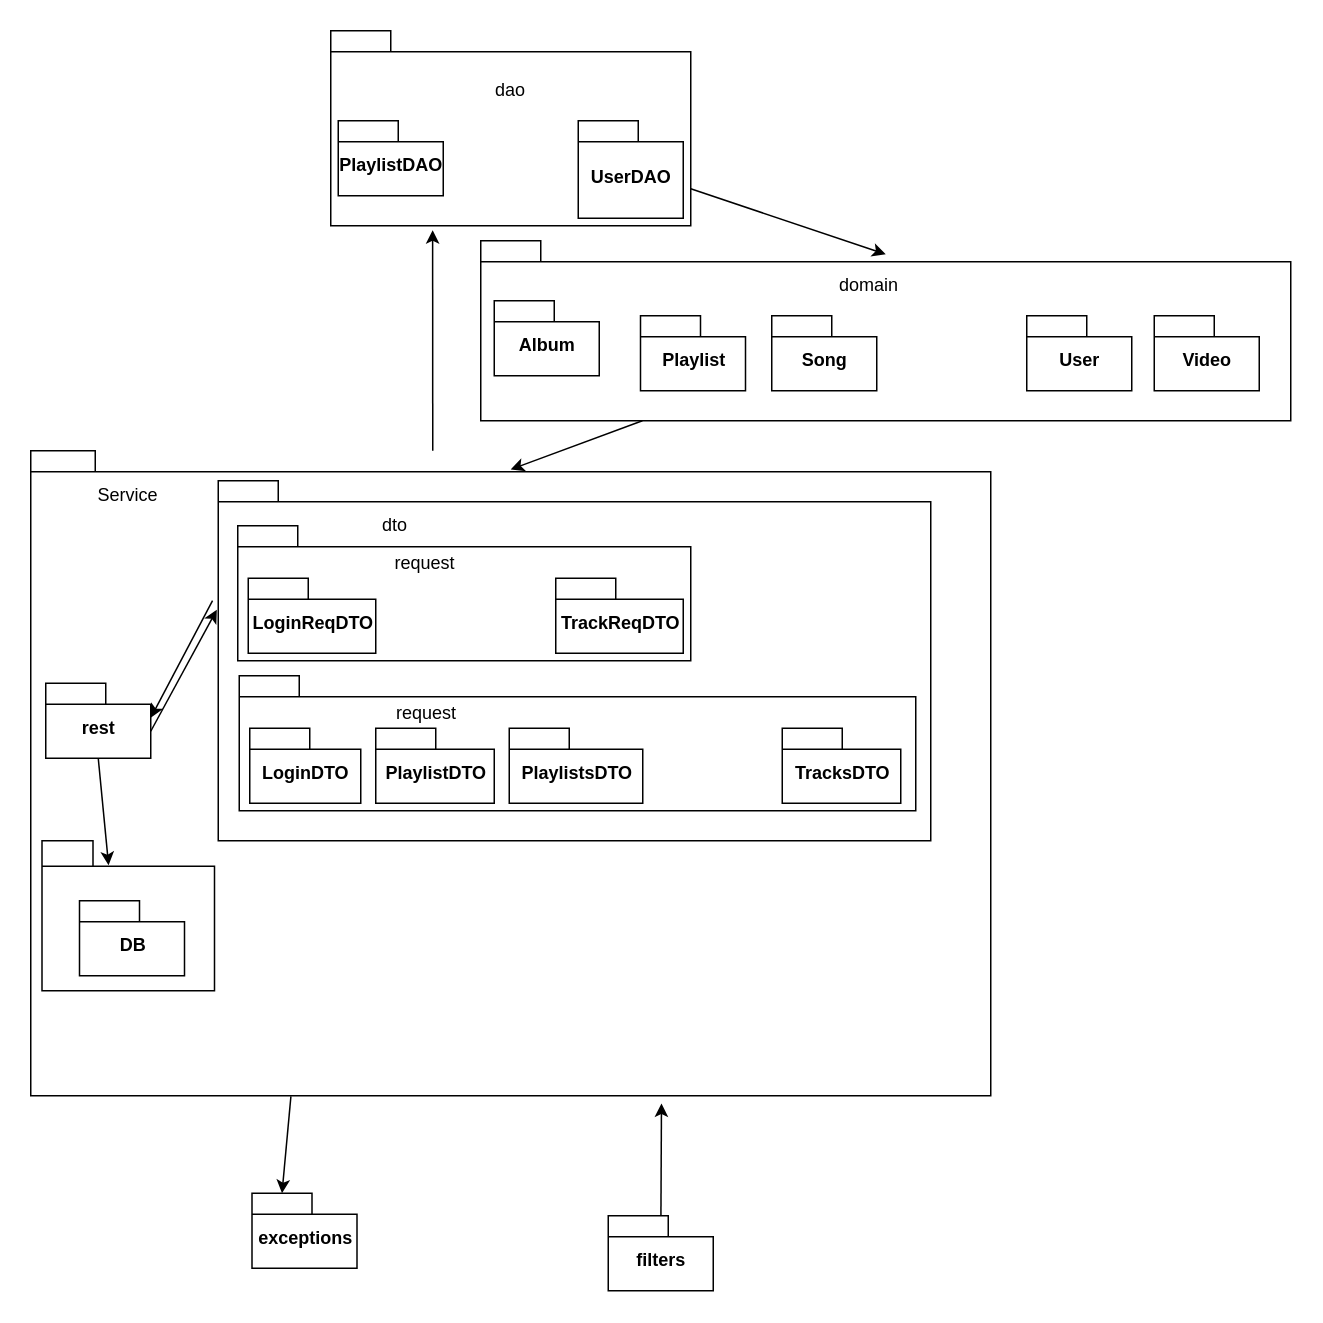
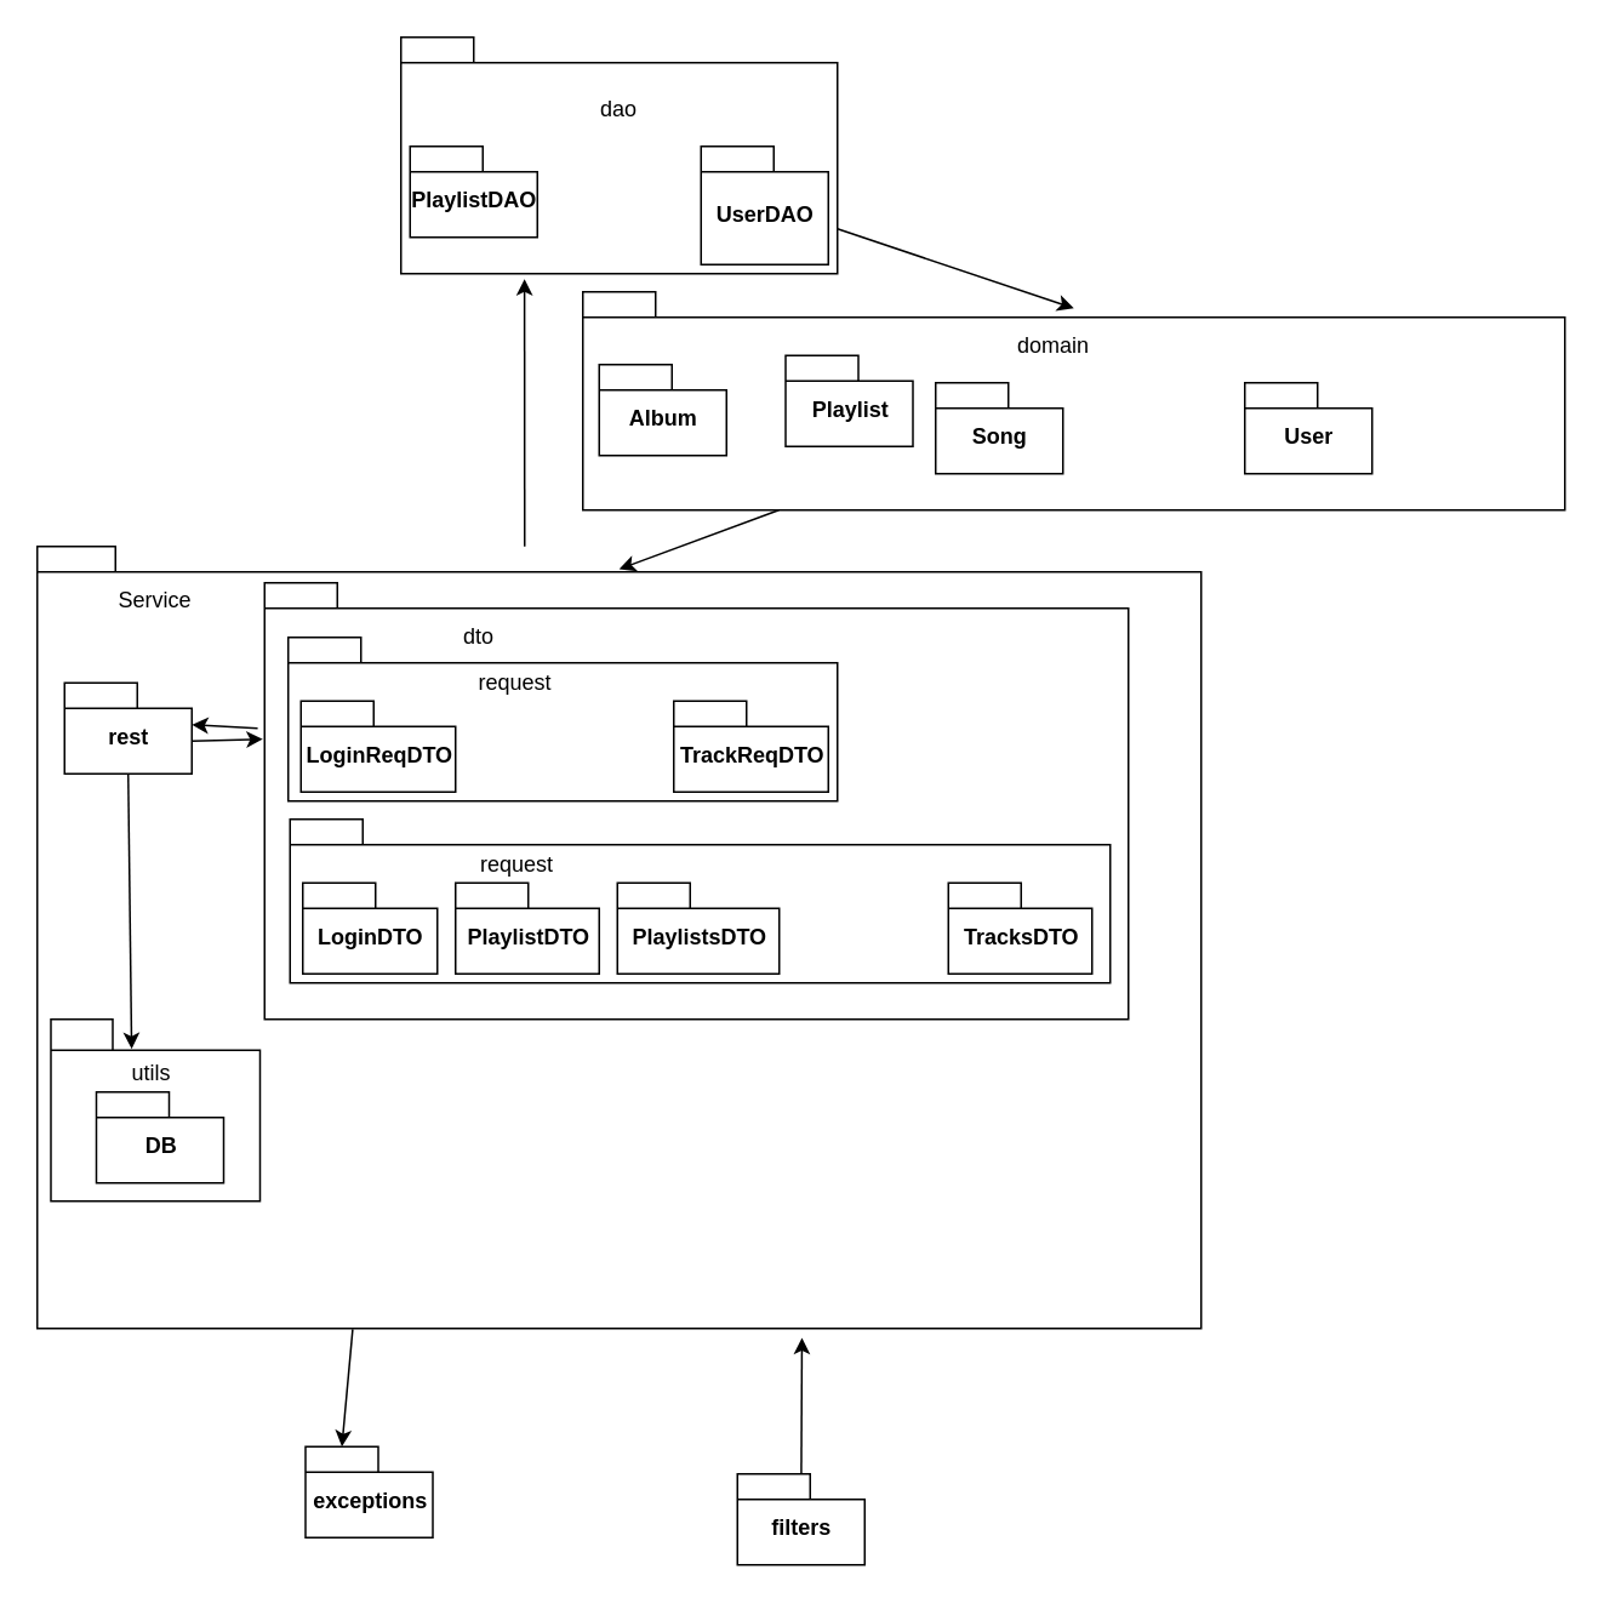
  <mxCell id="0" />
  <mxCell id="1" parent="0" />
  <mxCell id="2" style="edgeStyle=none;rounded=0;orthogonalLoop=1;jettySize=auto;html=1;entryX=0.5;entryY=0.075;entryDx=0;entryDy=0;entryPerimeter=0;" parent="1" source="3" target="5" edge="1"><mxGeometry relative="1" as="geometry" /></mxCell>
  <mxCell id="3" value="" style="shape=folder;fontStyle=1;spacingTop=10;tabWidth=40;tabHeight=14;tabPosition=left;html=1;" parent="1" vertex="1"><mxGeometry x="220" y="20" width="240" height="130" as="geometry" /></mxCell>
  <mxCell id="4" style="edgeStyle=none;rounded=0;orthogonalLoop=1;jettySize=auto;html=1;entryX=0.5;entryY=0.029;entryDx=0;entryDy=0;entryPerimeter=0;" parent="1" source="5" target="8" edge="1"><mxGeometry relative="1" as="geometry" /></mxCell>
  <mxCell id="5" value="" style="shape=folder;fontStyle=1;spacingTop=10;tabWidth=40;tabHeight=14;tabPosition=left;html=1;" parent="1" vertex="1"><mxGeometry x="320" y="160" width="540" height="120" as="geometry" /></mxCell>
  <mxCell id="6" style="edgeStyle=none;rounded=0;orthogonalLoop=1;jettySize=auto;html=1;entryX=0;entryY=0;entryDx=20;entryDy=0;entryPerimeter=0;exitX=0.271;exitY=1.001;exitDx=0;exitDy=0;exitPerimeter=0;" parent="1" source="8" target="16" edge="1"><mxGeometry relative="1" as="geometry" /></mxCell>
  <mxCell id="7" style="edgeStyle=none;rounded=0;orthogonalLoop=1;jettySize=auto;html=1;entryX=0.283;entryY=1.023;entryDx=0;entryDy=0;entryPerimeter=0;" parent="1" target="3" edge="1"><mxGeometry relative="1" as="geometry"><mxPoint x="288" y="300" as="sourcePoint" /></mxGeometry></mxCell>
  <mxCell id="8" value="" style="shape=folder;fontStyle=1;spacingTop=10;tabWidth=40;tabHeight=14;tabPosition=left;html=1;" parent="1" vertex="1"><mxGeometry x="20" y="300" width="640" height="430" as="geometry" /></mxCell>
  <mxCell id="9" style="edgeStyle=none;rounded=0;orthogonalLoop=1;jettySize=auto;html=1;exitX=-0.008;exitY=0.333;exitDx=0;exitDy=0;exitPerimeter=0;entryX=0;entryY=0;entryDx=70;entryDy=23;entryPerimeter=0;" parent="1" source="10" target="14" edge="1"><mxGeometry relative="1" as="geometry" /></mxCell>
  <mxCell id="10" value="" style="shape=folder;fontStyle=1;spacingTop=10;tabWidth=40;tabHeight=14;tabPosition=left;html=1;" parent="1" vertex="1"><mxGeometry x="145" y="320" width="475" height="240" as="geometry" /></mxCell>
  <mxCell id="11" value="" style="shape=folder;fontStyle=1;spacingTop=10;tabWidth=34;tabHeight=17;tabPosition=left;html=1;" parent="1" vertex="1"><mxGeometry x="27.5" y="560" width="115" height="100" as="geometry" /></mxCell>
  <mxCell id="12" style="edgeStyle=none;rounded=0;orthogonalLoop=1;jettySize=auto;html=1;exitX=0.5;exitY=1;exitDx=0;exitDy=0;exitPerimeter=0;entryX=0.386;entryY=0.163;entryDx=0;entryDy=0;entryPerimeter=0;" parent="1" source="14" target="11" edge="1"><mxGeometry relative="1" as="geometry" /></mxCell>
  <mxCell id="13" style="edgeStyle=none;rounded=0;orthogonalLoop=1;jettySize=auto;html=1;exitX=0;exitY=0;exitDx=70;exitDy=32;exitPerimeter=0;entryX=-0.002;entryY=0.358;entryDx=0;entryDy=0;entryPerimeter=0;" parent="1" source="14" target="10" edge="1"><mxGeometry relative="1" as="geometry" /></mxCell>
- <mxCell id="14" value="rest" style="shape=folder;fontStyle=1;spacingTop=10;tabWidth=40;tabHeight=14;tabPosition=left;html=1;" parent="1" vertex="1"><mxGeometry x="30" y="455" width="70" height="50" as="geometry" /></mxCell>
+ <mxCell id="14" value="rest" style="shape=folder;fontStyle=1;spacingTop=10;tabWidth=40;tabHeight=14;tabPosition=left;html=1;" parent="1" vertex="1"><mxGeometry x="35" y="375" width="70" height="50" as="geometry" /></mxCell>
  <mxCell id="15" value="Service" style="text;html=1;strokeColor=none;fillColor=none;align=center;verticalAlign=middle;whiteSpace=wrap;rounded=0;" parent="1" vertex="1"><mxGeometry x="65" y="320" width="40" height="20" as="geometry" /></mxCell>
  <mxCell id="16" value="exceptions" style="shape=folder;fontStyle=1;spacingTop=10;tabWidth=40;tabHeight=14;tabPosition=left;html=1;" parent="1" vertex="1"><mxGeometry x="167.5" y="795" width="70" height="50" as="geometry" /></mxCell>
  <mxCell id="17" style="edgeStyle=none;rounded=0;orthogonalLoop=1;jettySize=auto;html=1;entryX=0.657;entryY=1.012;entryDx=0;entryDy=0;entryPerimeter=0;" parent="1" source="18" target="8" edge="1"><mxGeometry relative="1" as="geometry" /></mxCell>
  <mxCell id="18" value="filters" style="shape=folder;fontStyle=1;spacingTop=10;tabWidth=40;tabHeight=14;tabPosition=left;html=1;" parent="1" vertex="1"><mxGeometry x="405" y="810" width="70" height="50" as="geometry" /></mxCell>
  <mxCell id="19" value="dao" style="text;html=1;strokeColor=none;fillColor=none;align=center;verticalAlign=middle;whiteSpace=wrap;rounded=0;" parent="1" vertex="1"><mxGeometry x="320" y="50" width="40" height="20" as="geometry" /></mxCell>
  <mxCell id="20" value="PlaylistDAO" style="shape=folder;fontStyle=1;spacingTop=10;tabWidth=40;tabHeight=14;tabPosition=left;html=1;" parent="1" vertex="1"><mxGeometry x="225" y="80" width="70" height="50" as="geometry" /></mxCell>
  <mxCell id="21" value="UserDAO" style="shape=folder;fontStyle=1;spacingTop=10;tabWidth=40;tabHeight=14;tabPosition=left;html=1;" parent="1" vertex="1"><mxGeometry x="385" y="80" width="70" height="65" as="geometry" /></mxCell>
  <mxCell id="22" value="domain" style="text;html=1;strokeColor=none;fillColor=none;align=center;verticalAlign=middle;whiteSpace=wrap;rounded=0;" parent="1" vertex="1"><mxGeometry x="559" y="180" width="40" height="20" as="geometry" /></mxCell>
  <mxCell id="23" value="Album" style="shape=folder;fontStyle=1;spacingTop=10;tabWidth=40;tabHeight=14;tabPosition=left;html=1;" parent="1" vertex="1"><mxGeometry x="329" y="200" width="70" height="50" as="geometry" /></mxCell>
- <mxCell id="24" value="Video" style="shape=folder;fontStyle=1;spacingTop=10;tabWidth=40;tabHeight=14;tabPosition=left;html=1;" parent="1" vertex="1"><mxGeometry x="769" y="210" width="70" height="50" as="geometry" /></mxCell>
  <mxCell id="25" value="User" style="shape=folder;fontStyle=1;spacingTop=10;tabWidth=40;tabHeight=14;tabPosition=left;html=1;" parent="1" vertex="1"><mxGeometry x="684" y="210" width="70" height="50" as="geometry" /></mxCell>
  <mxCell id="26" value="Song" style="shape=folder;fontStyle=1;spacingTop=10;tabWidth=40;tabHeight=14;tabPosition=left;html=1;" parent="1" vertex="1"><mxGeometry x="514" y="210" width="70" height="50" as="geometry" /></mxCell>
- <mxCell id="27" value="Playlist" style="shape=folder;fontStyle=1;spacingTop=10;tabWidth=40;tabHeight=14;tabPosition=left;html=1;" parent="1" vertex="1"><mxGeometry x="426.5" y="210" width="70" height="50" as="geometry" /></mxCell>
+ <mxCell id="27" value="Playlist" style="shape=folder;fontStyle=1;spacingTop=10;tabWidth=40;tabHeight=14;tabPosition=left;html=1;" parent="1" vertex="1"><mxGeometry x="431.5" y="195" width="70" height="50" as="geometry" /></mxCell>
  <mxCell id="28" value="dto" style="text;html=1;strokeColor=none;fillColor=none;align=center;verticalAlign=middle;whiteSpace=wrap;rounded=0;" parent="1" vertex="1"><mxGeometry x="242.5" y="340" width="40" height="20" as="geometry" /></mxCell>
  <mxCell id="29" value="" style="shape=folder;fontStyle=1;spacingTop=10;tabWidth=40;tabHeight=14;tabPosition=left;html=1;" parent="1" vertex="1"><mxGeometry x="158" y="350" width="302" height="90" as="geometry" /></mxCell>
  <mxCell id="30" value="request" style="text;html=1;strokeColor=none;fillColor=none;align=center;verticalAlign=middle;whiteSpace=wrap;rounded=0;" parent="1" vertex="1"><mxGeometry x="262.5" y="365" width="40" height="20" as="geometry" /></mxCell>
  <mxCell id="31" value="LoginReqDTO" style="shape=folder;fontStyle=1;spacingTop=10;tabWidth=40;tabHeight=14;tabPosition=left;html=1;" parent="1" vertex="1"><mxGeometry x="165" y="385" width="85" height="50" as="geometry" /></mxCell>
  <mxCell id="32" value="TrackReqDTO" style="shape=folder;fontStyle=1;spacingTop=10;tabWidth=40;tabHeight=14;tabPosition=left;html=1;" parent="1" vertex="1"><mxGeometry x="370" y="385" width="85" height="50" as="geometry" /></mxCell>
  <mxCell id="33" value="" style="shape=folder;fontStyle=1;spacingTop=10;tabWidth=40;tabHeight=14;tabPosition=left;html=1;" parent="1" vertex="1"><mxGeometry x="159" y="450" width="451" height="90" as="geometry" /></mxCell>
  <mxCell id="34" value="request" style="text;html=1;strokeColor=none;fillColor=none;align=center;verticalAlign=middle;whiteSpace=wrap;rounded=0;" parent="1" vertex="1"><mxGeometry x="263.5" y="465" width="40" height="20" as="geometry" /></mxCell>
  <mxCell id="35" value="LoginDTO" style="shape=folder;fontStyle=1;spacingTop=10;tabWidth=40;tabHeight=14;tabPosition=left;html=1;" parent="1" vertex="1"><mxGeometry x="166" y="485" width="74" height="50" as="geometry" /></mxCell>
  <mxCell id="36" value="PlaylistDTO" style="shape=folder;fontStyle=1;spacingTop=10;tabWidth=40;tabHeight=14;tabPosition=left;html=1;" parent="1" vertex="1"><mxGeometry x="250" y="485" width="79" height="50" as="geometry" /></mxCell>
  <mxCell id="37" value="PlaylistsDTO" style="shape=folder;fontStyle=1;spacingTop=10;tabWidth=40;tabHeight=14;tabPosition=left;html=1;" parent="1" vertex="1"><mxGeometry x="339" y="485" width="89" height="50" as="geometry" /></mxCell>
  <mxCell id="38" value="TracksDTO" style="shape=folder;fontStyle=1;spacingTop=10;tabWidth=40;tabHeight=14;tabPosition=left;html=1;" parent="1" vertex="1"><mxGeometry x="521" y="485" width="79" height="50" as="geometry" /></mxCell>
+ <mxCell id="39" value="utils" style="text;html=1;strokeColor=none;fillColor=none;align=center;verticalAlign=middle;whiteSpace=wrap;rounded=0;" parent="1" vertex="1"><mxGeometry x="62.5" y="580" width="40" height="20" as="geometry" /></mxCell>
  <mxCell id="40" value="DB" style="shape=folder;fontStyle=1;spacingTop=10;tabWidth=40;tabHeight=14;tabPosition=left;html=1;" parent="1" vertex="1"><mxGeometry x="52.5" y="600" width="70" height="50" as="geometry" /></mxCell>
